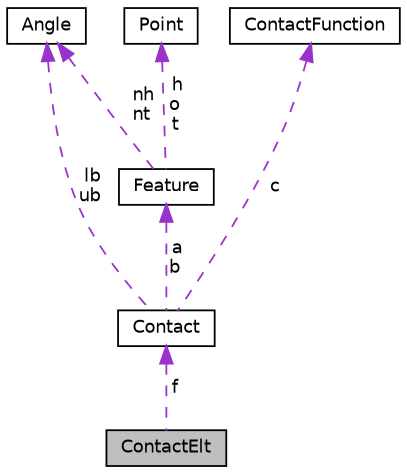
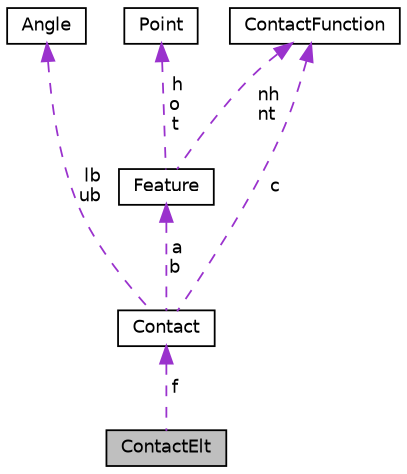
  digraph {
    node [color=black fillcolor=white fontname=Helvetica fontsize=10 shape=record style=filled]
    edge [color=darkorchid3 dir=back fontname=Helvetica fontsize=10 labelfontname=Helvetica labelfontsize=10 style=dashed]
    n1 [fillcolor=grey75 fontcolor=black height=0.2 label=ContactElt width=0.4]
    n2 [height=0.2 label=Contact width=0.4]
    n3 [height=0.2 label=Feature width=0.4]
    n4 [height=0.2 label=Angle width=0.4]
    n5 [height=0.2 label=Point width=0.4]
    n6 [height=0.2 label=ContactFunction width=0.4]
    n2 -> n1 [label=" f"]
    n3 -> n2 [label=" a\nb"]
    n4 -> n2 [label=" lb\nub"]
-   n4 -> n3 [label=" nh\nnt"]
+   n6 -> n3 [label=" nh\nnt"]
    n5 -> n3 [label=" h\no\nt"]
    n6 -> n2 [label=" c"]
  }
